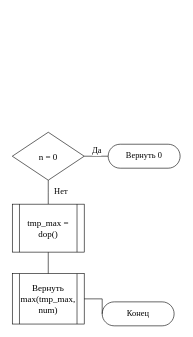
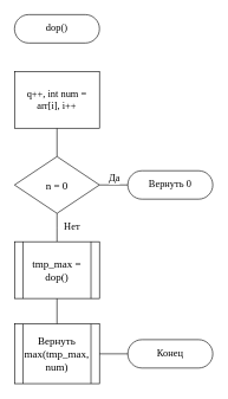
  <mxCell id="0" />
  <mxCell id="1" parent="0" />
+ <mxCell id="2" value="dop()" style="html=1;dashed=0;whiteSpace=wrap;shape=mxgraph.dfd.start;fontFamily=Times New Roman;fontSize=14;" vertex="1" parent="1"><mxGeometry x="20" y="20" width="120" height="40" as="geometry" /></mxCell>
+ <mxCell id="3" style="edgeStyle=orthogonalEdgeStyle;rounded=0;orthogonalLoop=1;jettySize=auto;html=1;exitX=0.5;exitY=1;exitDx=0;exitDy=0;endArrow=none;endFill=0;" edge="1" parent="1" source="4" target="9"><mxGeometry relative="1" as="geometry" /></mxCell>
+ <mxCell id="4" value="q++, int num = arr[i], i++" style="rounded=0;whiteSpace=wrap;html=1;fontFamily=Times New Roman;fontSize=14;" vertex="1" parent="1"><mxGeometry x="20" y="100" width="120" height="80" as="geometry" /></mxCell>
  <mxCell id="5" style="edgeStyle=orthogonalEdgeStyle;rounded=0;orthogonalLoop=1;jettySize=auto;html=1;exitX=1;exitY=0.5;exitDx=0;exitDy=0;endArrow=none;endFill=0;" edge="1" parent="1" source="9"><mxGeometry relative="1" as="geometry"><mxPoint x="180" y="260" as="targetPoint" /></mxGeometry></mxCell>
  <mxCell id="6" value="Да" style="edgeLabel;html=1;align=center;verticalAlign=middle;resizable=0;points=[];fontFamily=Times New Roman;fontSize=14;" vertex="1" connectable="0" parent="5"><mxGeometry x="-0.013" relative="1" as="geometry"><mxPoint y="-10" as="offset" /></mxGeometry></mxCell>
  <mxCell id="7" style="edgeStyle=orthogonalEdgeStyle;rounded=0;orthogonalLoop=1;jettySize=auto;html=1;exitX=0.5;exitY=1;exitDx=0;exitDy=0;endArrow=none;endFill=0;" edge="1" parent="1" source="9"><mxGeometry relative="1" as="geometry"><mxPoint x="80" y="340" as="targetPoint" /></mxGeometry></mxCell>
  <mxCell id="8" value="Нет" style="edgeLabel;html=1;align=center;verticalAlign=middle;resizable=0;points=[];fontFamily=Times New Roman;fontSize=14;" vertex="1" connectable="0" parent="7"><mxGeometry x="-0.081" y="1" relative="1" as="geometry"><mxPoint x="19" as="offset" /></mxGeometry></mxCell>
  <mxCell id="9" value="n = 0" style="rhombus;whiteSpace=wrap;html=1;fontFamily=Times New Roman;fontSize=15;" vertex="1" parent="1"><mxGeometry x="20" y="220" width="120" height="80" as="geometry" /></mxCell>
  <mxCell id="10" value="Вернуть 0" style="html=1;dashed=0;whiteSpace=wrap;shape=mxgraph.dfd.start;fontFamily=Times New Roman;fontSize=14;" vertex="1" parent="1"><mxGeometry x="180" y="240" width="120" height="40" as="geometry" /></mxCell>
  <mxCell id="11" style="edgeStyle=orthogonalEdgeStyle;rounded=0;orthogonalLoop=1;jettySize=auto;html=1;exitX=0.5;exitY=1;exitDx=0;exitDy=0;entryX=0.5;entryY=0;entryDx=0;entryDy=0;endArrow=none;endFill=0;" edge="1" parent="1" source="12" target="13"><mxGeometry relative="1" as="geometry" /></mxCell>
  <mxCell id="12" value="tmp_max = dop()" style="shape=process;whiteSpace=wrap;html=1;backgroundOutline=1;fontFamily=Times New Roman;fontSize=15;" vertex="1" parent="1"><mxGeometry x="20" y="340" width="120" height="80" as="geometry" /></mxCell>
  <mxCell id="13" value="Вернуть max(tmp_max, num)" style="shape=process;whiteSpace=wrap;html=1;backgroundOutline=1;fontFamily=Times New Roman;fontSize=15;" vertex="1" parent="1"><mxGeometry x="20" y="456" width="120" height="84" as="geometry" /></mxCell>
- <mxCell id="14" value="Конец" style="html=1;dashed=0;whiteSpace=wrap;shape=mxgraph.dfd.start;fontFamily=Times New Roman;fontSize=14;" vertex="1" parent="1"><mxGeometry x="170" y="503" width="120" height="40" as="geometry" /></mxCell>
+ <mxCell id="14" value="Конец" style="html=1;dashed=0;whiteSpace=wrap;shape=mxgraph.dfd.start;fontFamily=Times New Roman;fontSize=14;" vertex="1" parent="1"><mxGeometry x="180" y="478" width="120" height="40" as="geometry" /></mxCell>
  <mxCell id="15" style="edgeStyle=orthogonalEdgeStyle;rounded=0;orthogonalLoop=1;jettySize=auto;html=1;exitX=1;exitY=0.5;exitDx=0;exitDy=0;entryX=0;entryY=0.5;entryDx=0;entryDy=0;entryPerimeter=0;endArrow=none;endFill=0;" edge="1" parent="1" source="13" target="14"><mxGeometry relative="1" as="geometry" /></mxCell>
